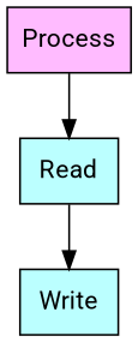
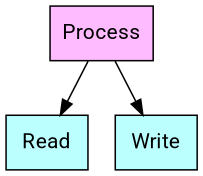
  digraph {
    concentrate=true
    fontname=Roboto
    rankdir=TB
    node [fillcolor="#BBFFFF" fontname=Roboto shape=box style=filled]
    edge [fontname=Roboto]
    Process [fillcolor="#FFBBFF"]
    Read
    Write
    Process -> Read
-   Read -> Write
+   Process -> Write
  }
